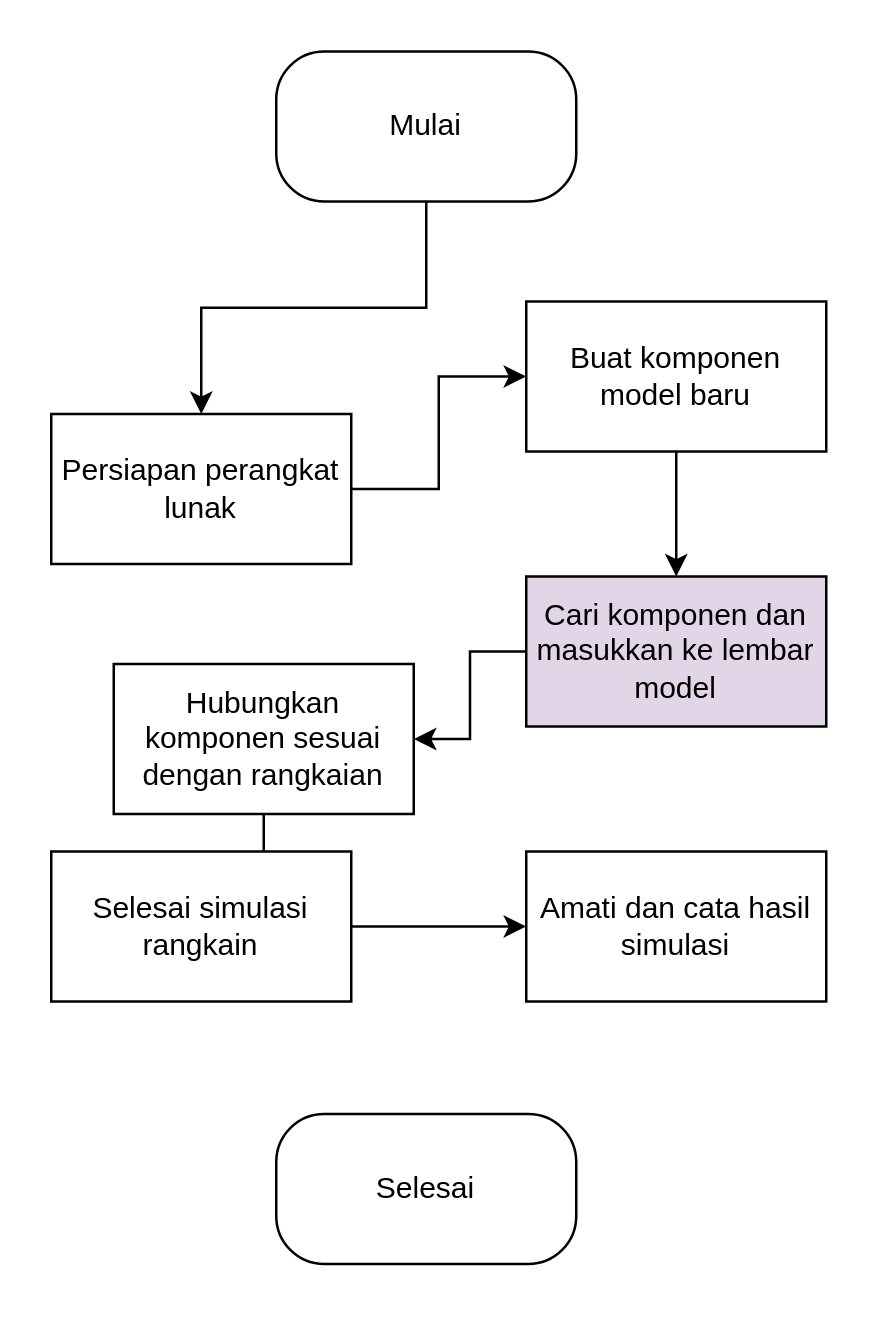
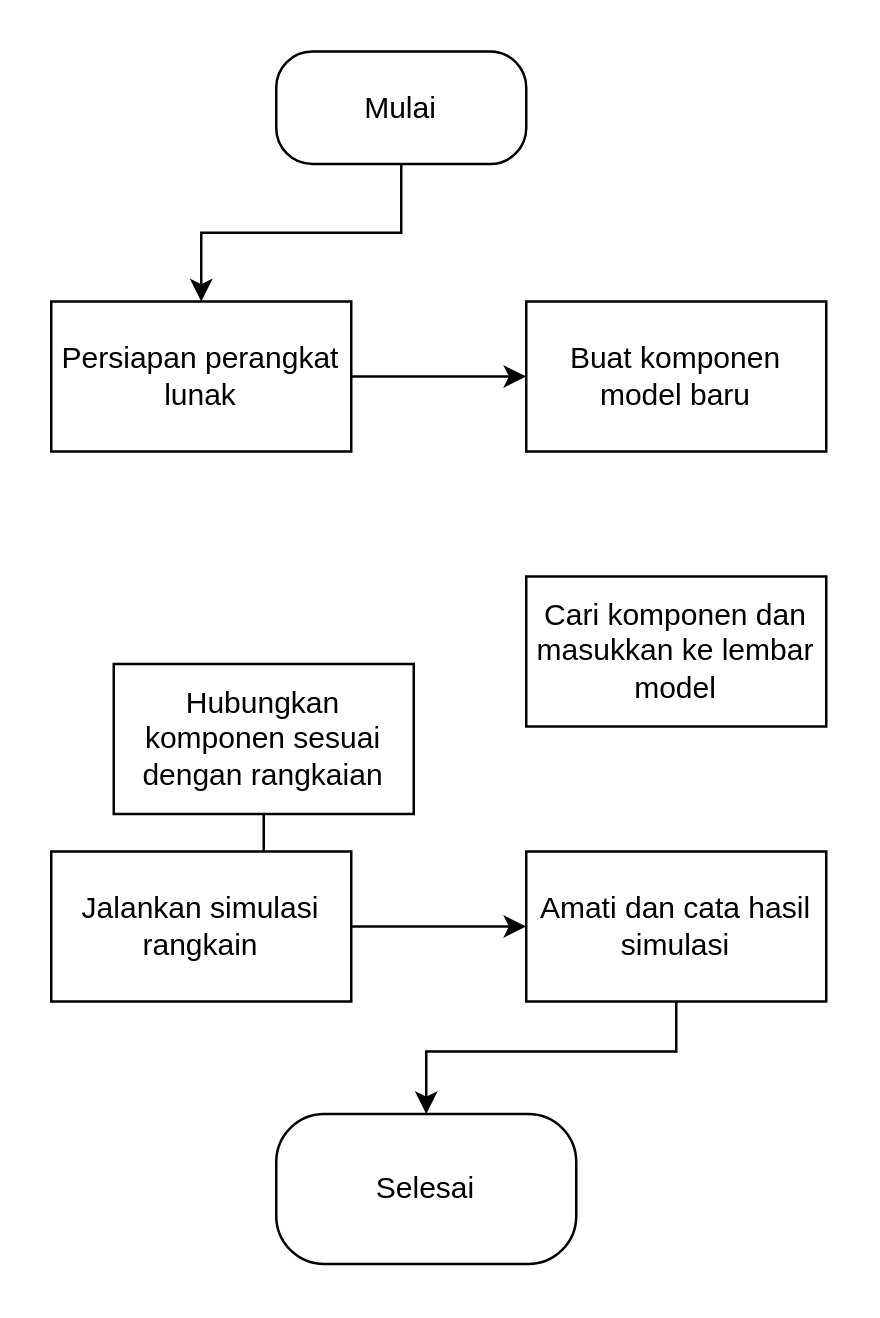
  <mxCell id="0" />
  <mxCell id="1" parent="0" />
  <mxCell id="2" value="" style="edgeStyle=orthogonalEdgeStyle;rounded=0;orthogonalLoop=1;jettySize=auto;html=1;" edge="1" parent="1" source="3" target="5"><mxGeometry relative="1" as="geometry" /></mxCell>
- <mxCell id="3" value="Persiapan perangkat lunak" style="rounded=0;whiteSpace=wrap;html=1;" vertex="1" parent="1"><mxGeometry x="20" y="165" width="120" height="60" as="geometry" /></mxCell>
- <mxCell id="4" value="" style="edgeStyle=orthogonalEdgeStyle;rounded=0;orthogonalLoop=1;jettySize=auto;html=1;" edge="1" parent="1" source="5" target="7"><mxGeometry relative="1" as="geometry" /></mxCell>
+ <mxCell id="3" value="Persiapan perangkat lunak" style="rounded=0;whiteSpace=wrap;html=1;" vertex="1" parent="1"><mxGeometry x="20" y="120" width="120" height="60" as="geometry" /></mxCell>
  <mxCell id="5" value="Buat komponen model baru" style="rounded=0;whiteSpace=wrap;html=1;" vertex="1" parent="1"><mxGeometry x="210" y="120" width="120" height="60" as="geometry" /></mxCell>
- <mxCell id="6" value="" style="edgeStyle=orthogonalEdgeStyle;rounded=0;orthogonalLoop=1;jettySize=auto;html=1;" edge="1" parent="1" source="7" target="9"><mxGeometry relative="1" as="geometry" /></mxCell>
- <mxCell id="7" value="Cari komponen dan masukkan ke lembar model" style="rounded=0;whiteSpace=wrap;html=1;fillColor=#e1d5e7;" vertex="1" parent="1"><mxGeometry x="210" y="230" width="120" height="60" as="geometry" /></mxCell>
+ <mxCell id="7" value="Cari komponen dan masukkan ke lembar model" style="rounded=0;whiteSpace=wrap;html=1;" vertex="1" parent="1"><mxGeometry x="210" y="230" width="120" height="60" as="geometry" /></mxCell>
  <mxCell id="8" value="" style="edgeStyle=orthogonalEdgeStyle;rounded=0;orthogonalLoop=1;jettySize=auto;html=1;" edge="1" parent="1" source="9" target="11"><mxGeometry relative="1" as="geometry" /></mxCell>
  <mxCell id="9" value="Hubungkan komponen sesuai dengan rangkaian" style="rounded=0;whiteSpace=wrap;html=1;" vertex="1" parent="1"><mxGeometry x="45" y="265" width="120" height="60" as="geometry" /></mxCell>
  <mxCell id="10" value="" style="edgeStyle=orthogonalEdgeStyle;rounded=0;orthogonalLoop=1;jettySize=auto;html=1;" edge="1" parent="1" source="11" target="13"><mxGeometry relative="1" as="geometry" /></mxCell>
- <mxCell id="11" value="Selesai simulasi rangkain" style="rounded=0;whiteSpace=wrap;html=1;" vertex="1" parent="1"><mxGeometry x="20" y="340" width="120" height="60" as="geometry" /></mxCell>
+ <mxCell id="11" value="Jalankan simulasi rangkain" style="rounded=0;whiteSpace=wrap;html=1;" vertex="1" parent="1"><mxGeometry x="20" y="340" width="120" height="60" as="geometry" /></mxCell>
+ <mxCell id="12" style="edgeStyle=orthogonalEdgeStyle;rounded=0;orthogonalLoop=1;jettySize=auto;html=1;exitX=0.5;exitY=1;exitDx=0;exitDy=0;entryX=0.5;entryY=0;entryDx=0;entryDy=0;" edge="1" parent="1" source="13" target="16"><mxGeometry relative="1" as="geometry"><Array as="points"><mxPoint x="270" y="420" /><mxPoint x="170" y="420" /></Array></mxGeometry></mxCell>
  <mxCell id="13" value="Amati dan cata hasil simulasi" style="rounded=0;whiteSpace=wrap;html=1;" vertex="1" parent="1"><mxGeometry x="210" y="340" width="120" height="60" as="geometry" /></mxCell>
  <mxCell id="14" style="edgeStyle=orthogonalEdgeStyle;rounded=0;orthogonalLoop=1;jettySize=auto;html=1;exitX=0.5;exitY=1;exitDx=0;exitDy=0;entryX=0.5;entryY=0;entryDx=0;entryDy=0;" edge="1" parent="1" source="15" target="3"><mxGeometry relative="1" as="geometry" /></mxCell>
- <mxCell id="15" value="Mulai" style="rounded=1;whiteSpace=wrap;html=1;arcSize=32;" vertex="1" parent="1"><mxGeometry x="110" y="20" width="120" height="60" as="geometry" /></mxCell>
+ <mxCell id="15" value="Mulai" style="rounded=1;whiteSpace=wrap;html=1;arcSize=32;" vertex="1" parent="1"><mxGeometry x="110" y="20" width="100" height="45" as="geometry" /></mxCell>
  <mxCell id="16" value="Selesai" style="rounded=1;whiteSpace=wrap;html=1;arcSize=32;" vertex="1" parent="1"><mxGeometry x="110" y="445" width="120" height="60" as="geometry" /></mxCell>
